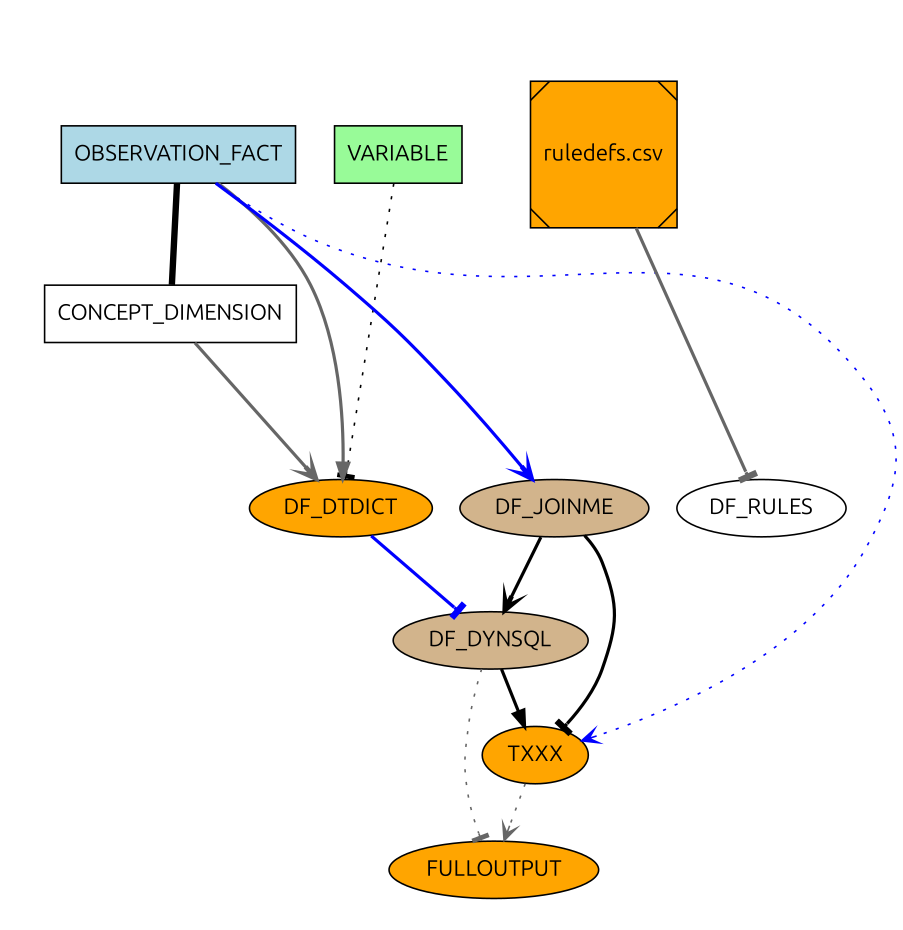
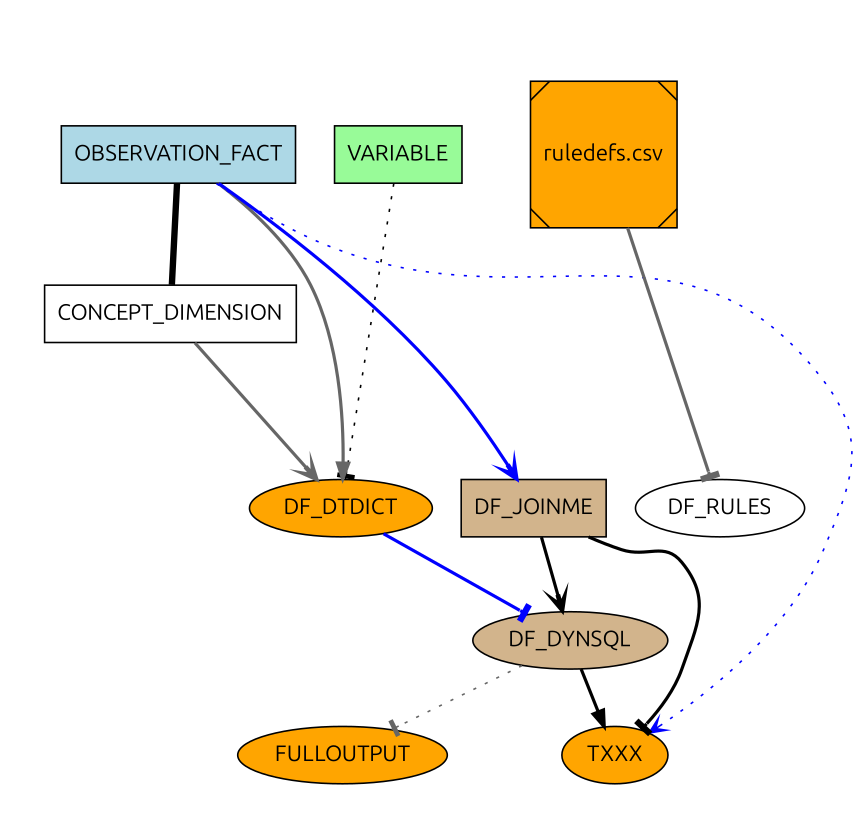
  digraph {
    fontname=Ubuntu
    node [fillcolor=orange fontname=Ubuntu style=filled]
    edge [arrowhead=tee color=black fontname=Ubuntu style=bold]
    VARIABLE [fillcolor=palegreen shape=rectangle]
    OBSERVATION_FACT [fillcolor=lightblue shape=rectangle]
    CONCEPT_DIMENSION [fillcolor=white shape=rectangle]
    n4 [label="ruledefs.csv" shape=Msquare]
    DF_RULES [fillcolor=white]
    DF_DTDICT
-   DF_JOINME [fillcolor=tan]
+   DF_JOINME [fillcolor=tan shape=box]
    DF_DYNSQL [fillcolor=tan]
    TXXX
    FULLOUTPUT
    subgraph cluster_1 {
      style=invis
      subgraph cluster_2 {
        color=green
        label="i2b2 query"
        style=invis
        VARIABLE
      }
      subgraph cluster_3 {
        color=blue
        label="i2b2 database"
        style=invis
        OBSERVATION_FACT
        CONCEPT_DIMENSION
      }
      subgraph cluster_4 {
        color=red
        label="configuration file"
        style=invis
        n4
      }
    }
    subgraph cluster_5 {
      label=DataFinisher
      style=invis
      FULLOUTPUT
      subgraph cluster_6 {
        label=DataFinisher
        style=invis
        DF_RULES
        DF_DTDICT
        DF_JOINME
      }
      subgraph cluster_7 {
        label=DataFinisher
        style=invis
        DF_DYNSQL
        TXXX
      }
    }
    VARIABLE -> DF_DTDICT [style=dotted]
    OBSERVATION_FACT -> CONCEPT_DIMENSION [dir=none penwidth=4 arrowhead=""]
    OBSERVATION_FACT -> DF_DTDICT [arrowhead=normal color=gray40 weight=20]
    OBSERVATION_FACT -> DF_JOINME [arrowhead=vee color=blue]
    OBSERVATION_FACT -> TXXX [arrowhead=vee color=blue style=dotted]
    CONCEPT_DIMENSION -> DF_DTDICT [arrowhead=vee color=gray40 weight=10]
    n4 -> DF_RULES [color=gray40]
    DF_DTDICT -> DF_DYNSQL [color=blue]
    DF_JOINME -> DF_DYNSQL [arrowhead=vee]
    DF_JOINME -> TXXX
    DF_DYNSQL -> TXXX [arrowhead=normal]
    DF_DYNSQL -> FULLOUTPUT [color=gray40 style=dotted]
-   TXXX -> FULLOUTPUT [arrowhead=vee color=gray40 style=dotted]
  }
